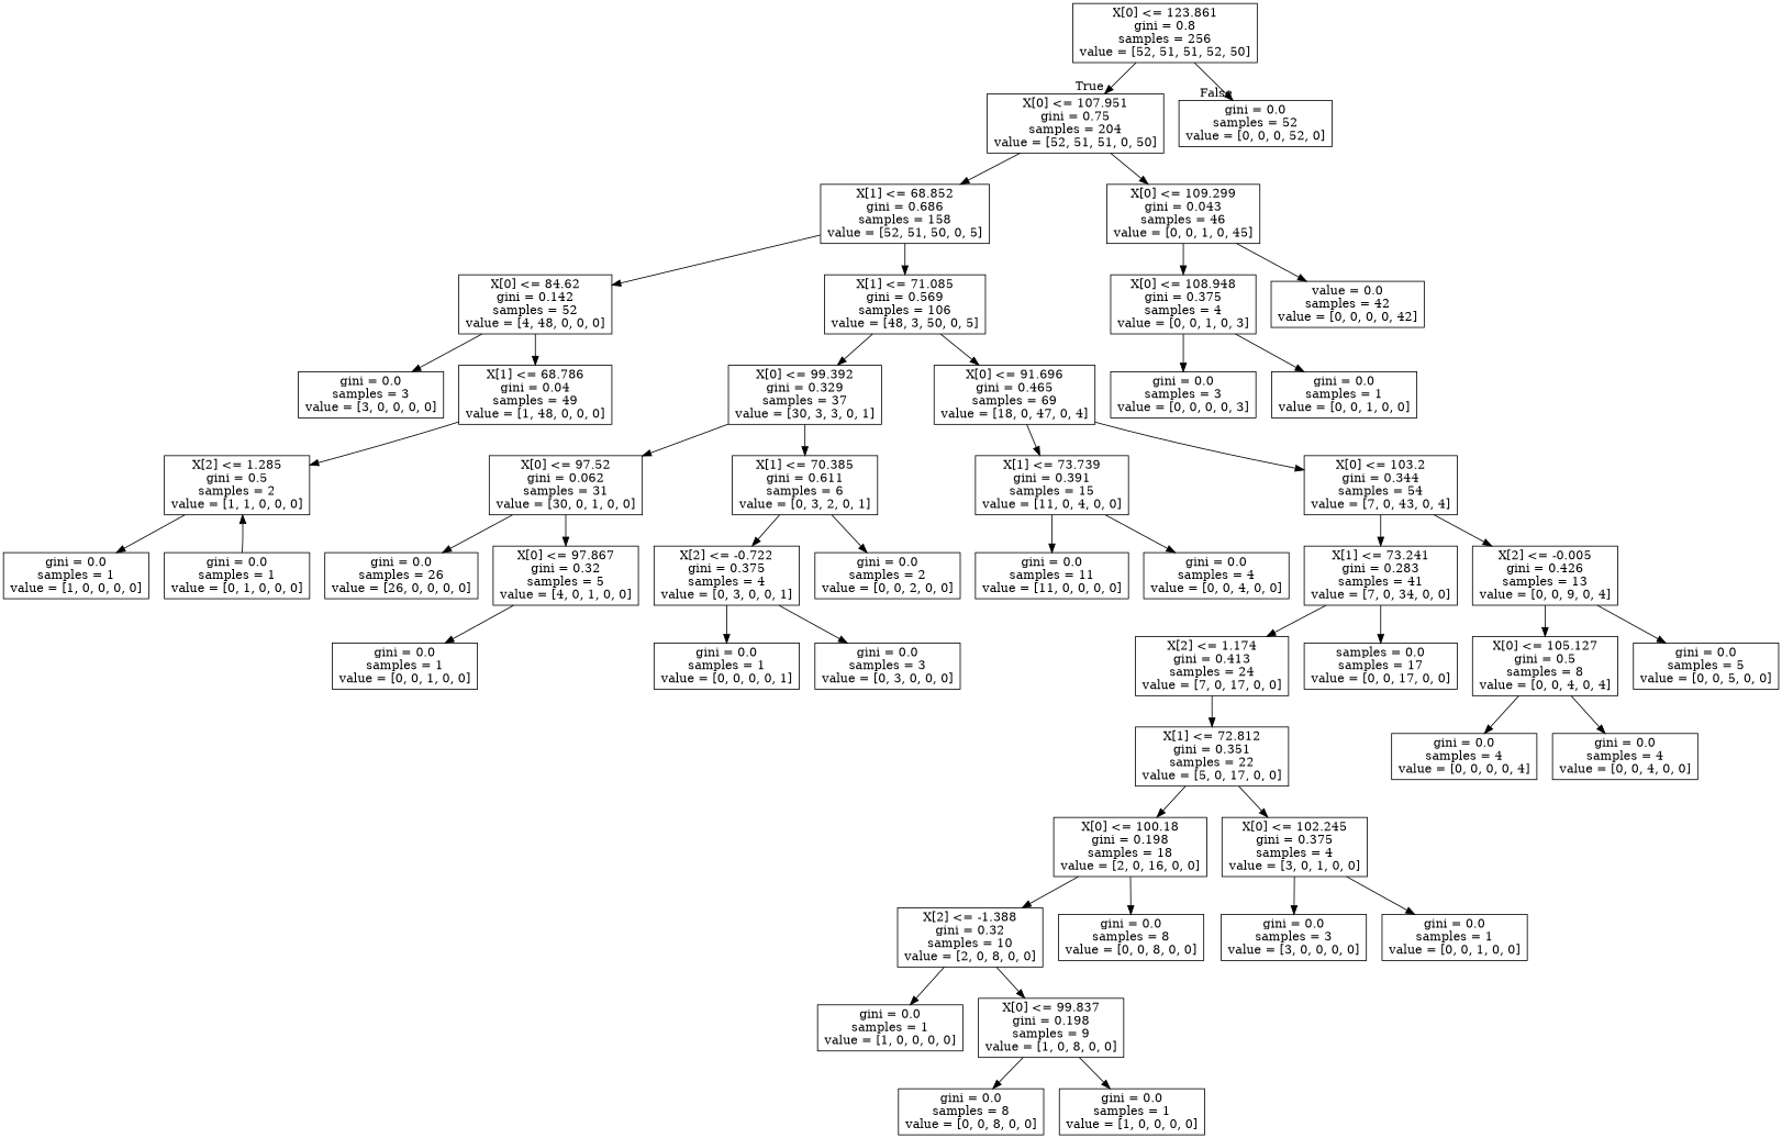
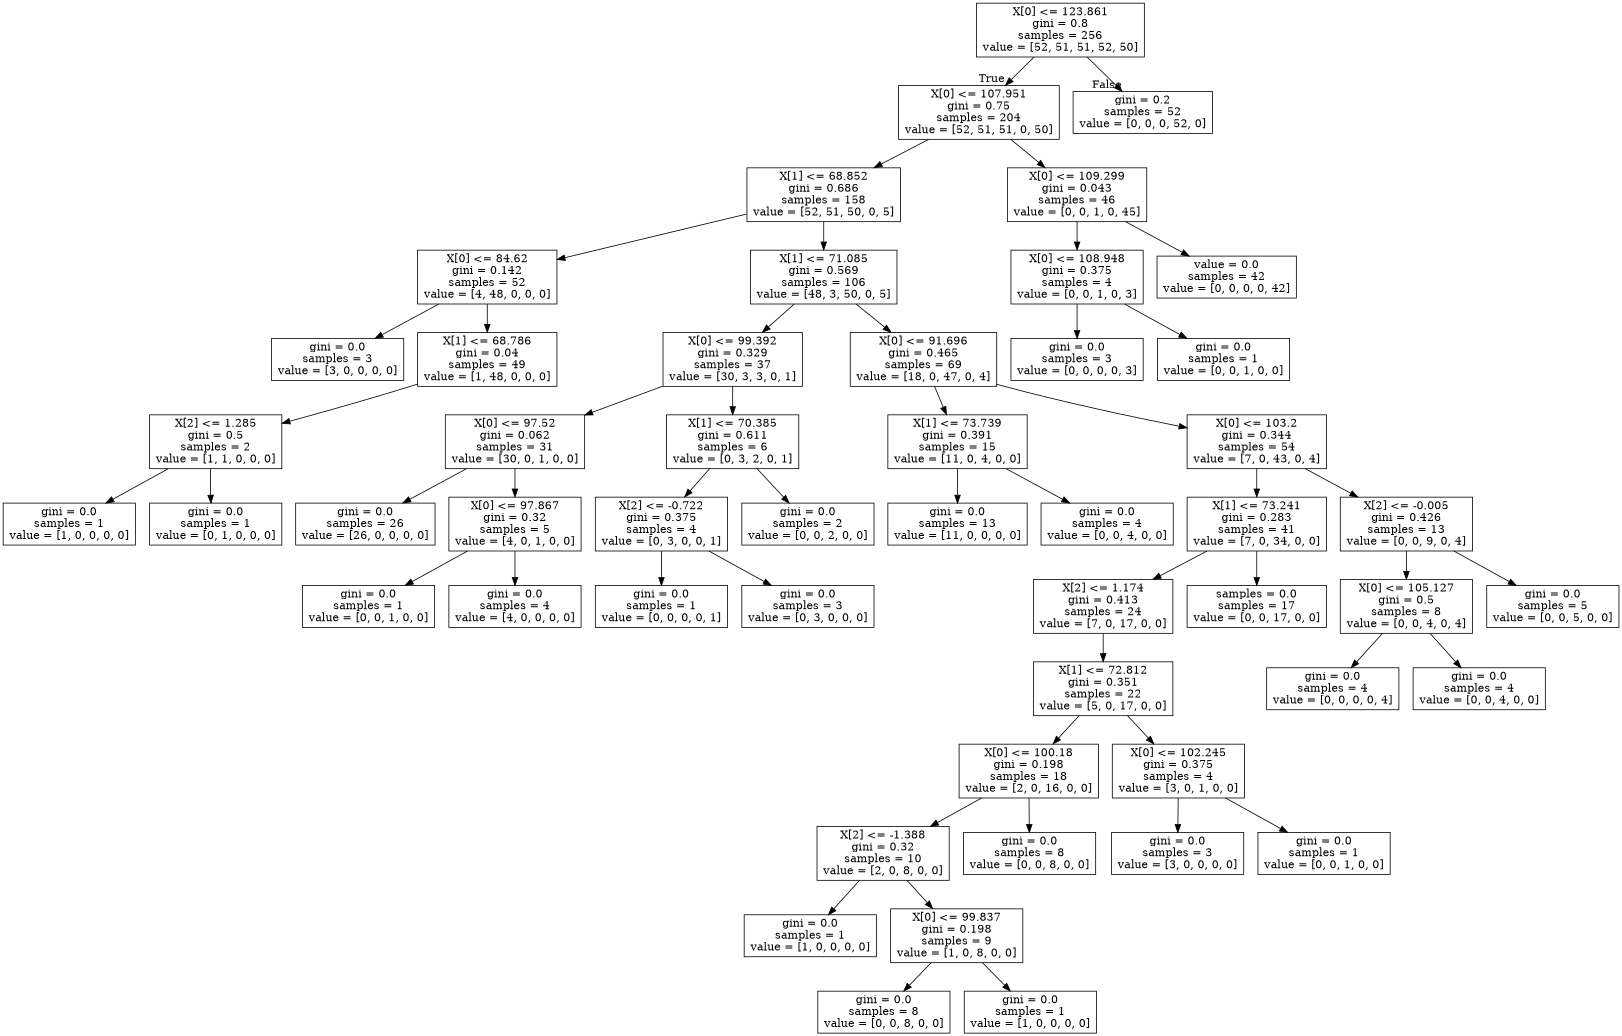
  digraph {
    fontname="DejaVu Serif"
    node [fontname="DejaVu Serif" shape=box]
    edge [fontname="DejaVu Serif"]
    n1 [label="X[0] <= 123.861\ngini = 0.8\nsamples = 256\nvalue = [52, 51, 51, 52, 50]"]
    n2 [label="X[0] <= 107.951\ngini = 0.75\nsamples = 204\nvalue = [52, 51, 51, 0, 50]"]
-   n3 [label="gini = 0.0\nsamples = 52\nvalue = [0, 0, 0, 52, 0]"]
+   n3 [label="gini = 0.2\nsamples = 52\nvalue = [0, 0, 0, 52, 0]"]
    n4 [label="X[1] <= 68.852\ngini = 0.686\nsamples = 158\nvalue = [52, 51, 50, 0, 5]"]
    n5 [label="X[0] <= 109.299\ngini = 0.043\nsamples = 46\nvalue = [0, 0, 1, 0, 45]"]
    n6 [label="X[0] <= 84.62\ngini = 0.142\nsamples = 52\nvalue = [4, 48, 0, 0, 0]"]
    n7 [label="X[1] <= 71.085\ngini = 0.569\nsamples = 106\nvalue = [48, 3, 50, 0, 5]"]
    n8 [label="X[0] <= 108.948\ngini = 0.375\nsamples = 4\nvalue = [0, 0, 1, 0, 3]"]
    n9 [label="value = 0.0\nsamples = 42\nvalue = [0, 0, 0, 0, 42]"]
    n10 [label="gini = 0.0\nsamples = 3\nvalue = [3, 0, 0, 0, 0]"]
    n11 [label="X[1] <= 68.786\ngini = 0.04\nsamples = 49\nvalue = [1, 48, 0, 0, 0]"]
    n12 [label="X[0] <= 99.392\ngini = 0.329\nsamples = 37\nvalue = [30, 3, 3, 0, 1]"]
    n13 [label="X[0] <= 91.696\ngini = 0.465\nsamples = 69\nvalue = [18, 0, 47, 0, 4]"]
    n14 [label="X[2] <= 1.285\ngini = 0.5\nsamples = 2\nvalue = [1, 1, 0, 0, 0]"]
    n15 [label="gini = 0.0\nsamples = 1\nvalue = [1, 0, 0, 0, 0]"]
    n16 [label="gini = 0.0\nsamples = 1\nvalue = [0, 1, 0, 0, 0]"]
    n17 [label="X[0] <= 97.52\ngini = 0.062\nsamples = 31\nvalue = [30, 0, 1, 0, 0]"]
    n18 [label="X[1] <= 70.385\ngini = 0.611\nsamples = 6\nvalue = [0, 3, 2, 0, 1]"]
    n19 [label="X[1] <= 73.739\ngini = 0.391\nsamples = 15\nvalue = [11, 0, 4, 0, 0]"]
    n20 [label="X[0] <= 103.2\ngini = 0.344\nsamples = 54\nvalue = [7, 0, 43, 0, 4]"]
    n21 [label="gini = 0.0\nsamples = 26\nvalue = [26, 0, 0, 0, 0]"]
    n22 [label="X[0] <= 97.867\ngini = 0.32\nsamples = 5\nvalue = [4, 0, 1, 0, 0]"]
    n23 [label="X[2] <= -0.722\ngini = 0.375\nsamples = 4\nvalue = [0, 3, 0, 0, 1]"]
    n24 [label="gini = 0.0\nsamples = 2\nvalue = [0, 0, 2, 0, 0]"]
    n25 [label="gini = 0.0\nsamples = 1\nvalue = [0, 0, 1, 0, 0]"]
+   n26 [label="gini = 0.0\nsamples = 4\nvalue = [4, 0, 0, 0, 0]"]
    n27 [label="gini = 0.0\nsamples = 1\nvalue = [0, 0, 0, 0, 1]"]
    n28 [label="gini = 0.0\nsamples = 3\nvalue = [0, 3, 0, 0, 0]"]
-   n29 [label="gini = 0.0\nsamples = 11\nvalue = [11, 0, 0, 0, 0]"]
+   n29 [label="gini = 0.0\nsamples = 13\nvalue = [11, 0, 0, 0, 0]"]
    n30 [label="gini = 0.0\nsamples = 4\nvalue = [0, 0, 4, 0, 0]"]
    n31 [label="X[1] <= 73.241\ngini = 0.283\nsamples = 41\nvalue = [7, 0, 34, 0, 0]"]
    n32 [label="X[2] <= -0.005\ngini = 0.426\nsamples = 13\nvalue = [0, 0, 9, 0, 4]"]
    n33 [label="X[2] <= 1.174\ngini = 0.413\nsamples = 24\nvalue = [7, 0, 17, 0, 0]"]
    n34 [label="samples = 0.0\nsamples = 17\nvalue = [0, 0, 17, 0, 0]"]
    n35 [label="X[0] <= 105.127\ngini = 0.5\nsamples = 8\nvalue = [0, 0, 4, 0, 4]"]
    n36 [label="gini = 0.0\nsamples = 5\nvalue = [0, 0, 5, 0, 0]"]
    n37 [label="X[1] <= 72.812\ngini = 0.351\nsamples = 22\nvalue = [5, 0, 17, 0, 0]"]
    n38 [label="X[0] <= 100.18\ngini = 0.198\nsamples = 18\nvalue = [2, 0, 16, 0, 0]"]
    n39 [label="X[0] <= 102.245\ngini = 0.375\nsamples = 4\nvalue = [3, 0, 1, 0, 0]"]
    n40 [label="X[2] <= -1.388\ngini = 0.32\nsamples = 10\nvalue = [2, 0, 8, 0, 0]"]
    n41 [label="gini = 0.0\nsamples = 8\nvalue = [0, 0, 8, 0, 0]"]
    n42 [label="gini = 0.0\nsamples = 3\nvalue = [3, 0, 0, 0, 0]"]
    n43 [label="gini = 0.0\nsamples = 1\nvalue = [0, 0, 1, 0, 0]"]
    n44 [label="gini = 0.0\nsamples = 1\nvalue = [1, 0, 0, 0, 0]"]
    n45 [label="X[0] <= 99.837\ngini = 0.198\nsamples = 9\nvalue = [1, 0, 8, 0, 0]"]
    n46 [label="gini = 0.0\nsamples = 8\nvalue = [0, 0, 8, 0, 0]"]
    n47 [label="gini = 0.0\nsamples = 1\nvalue = [1, 0, 0, 0, 0]"]
    n48 [label="gini = 0.0\nsamples = 4\nvalue = [0, 0, 0, 0, 4]"]
    n49 [label="gini = 0.0\nsamples = 4\nvalue = [0, 0, 4, 0, 0]"]
    n50 [label="gini = 0.0\nsamples = 3\nvalue = [0, 0, 0, 0, 3]"]
    n51 [label="gini = 0.0\nsamples = 1\nvalue = [0, 0, 1, 0, 0]"]
    n1 -> n2 [headlabel=True labelangle=45 labeldistance=2.5]
    n1 -> n3 [headlabel=False labelangle=-45 labeldistance=2.5]
    n2 -> n4
    n2 -> n5
    n4 -> n6
    n4 -> n7
    n5 -> n8
    n5 -> n9
    n6 -> n10
    n6 -> n11
    n7 -> n12
    n7 -> n13
    n8 -> n50
    n8 -> n51
    n11 -> n14
    n12 -> n17
    n12 -> n18
    n13 -> n19
    n13 -> n20
    n14 -> n15
-   n16 -> n14
+   n14 -> n16
    n17 -> n21
    n17 -> n22
    n18 -> n23
    n18 -> n24
    n19 -> n29
    n19 -> n30
    n20 -> n31
    n20 -> n32
    n22 -> n25
+   n22 -> n26
    n23 -> n27
    n23 -> n28
    n31 -> n33
    n31 -> n34
    n32 -> n35
    n32 -> n36
    n33 -> n37
    n35 -> n48
    n35 -> n49
    n37 -> n38
    n37 -> n39
    n38 -> n40
    n38 -> n41
    n39 -> n42
    n39 -> n43
    n40 -> n44
    n40 -> n45
    n45 -> n46
    n45 -> n47
  }
